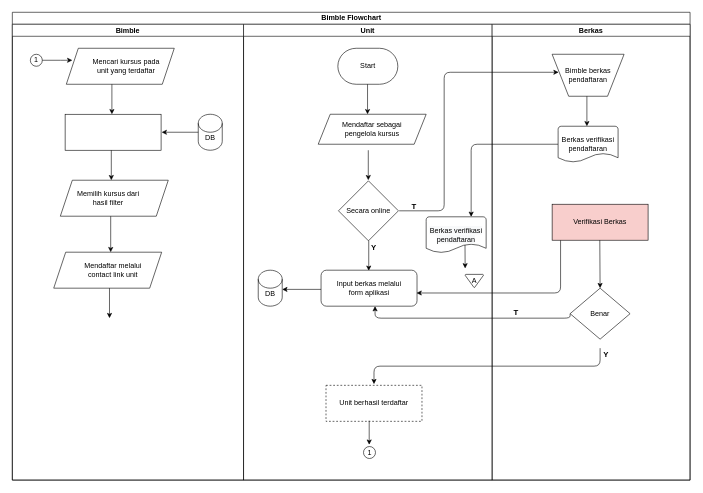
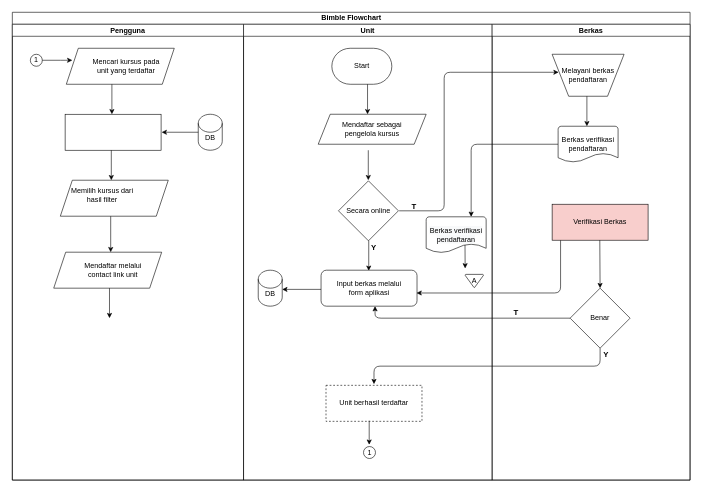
  <mxCell id="0" />
  <mxCell id="1" parent="0" />
  <mxCell id="2" value="Bimble Flowchart" style="swimlane;childLayout=stackLayout;resizeParent=1;resizeParentMax=0;startSize=20;strokeColor=#000000;fillColor=#ffffff;html=1;" vertex="1" parent="1"><mxGeometry x="20" y="20" width="1130" height="780" as="geometry" /></mxCell>
- <mxCell id="3" value="Bimble" style="swimlane;startSize=20;" vertex="1" parent="2"><mxGeometry y="20" width="385.5" height="760" as="geometry" /></mxCell>
+ <mxCell id="3" value="Pengguna" style="swimlane;startSize=20;" vertex="1" parent="2"><mxGeometry y="20" width="385.5" height="760" as="geometry" /></mxCell>
  <mxCell id="4" value="" style="shape=parallelogram;perimeter=parallelogramPerimeter;whiteSpace=wrap;html=1;fixedSize=1;startSize=40;strokeColor=#000000;fillColor=#ffffff;" vertex="1" parent="3"><mxGeometry x="90" y="40" width="180" height="60" as="geometry" /></mxCell>
  <mxCell id="5" value="" style="verticalLabelPosition=bottom;verticalAlign=top;html=1;shape=mxgraph.flowchart.on-page_reference;startSize=40;strokeColor=#000000;fillColor=#ffffff;" vertex="1" parent="3"><mxGeometry x="30" y="50" width="20" height="20" as="geometry" /></mxCell>
  <mxCell id="6" value="Mencari kursus pada unit yang terdaftar" style="text;html=1;strokeColor=none;fillColor=none;align=center;verticalAlign=middle;whiteSpace=wrap;rounded=0;startSize=40;" vertex="1" parent="3"><mxGeometry x="125" y="50" width="130" height="40" as="geometry" /></mxCell>
  <mxCell id="7" value="" style="rounded=0;whiteSpace=wrap;html=1;startSize=40;strokeColor=#000000;fillColor=#ffffff;" vertex="1" parent="3"><mxGeometry x="88" y="150" width="160" height="60" as="geometry" /></mxCell>
  <mxCell id="8" value="" style="endArrow=classic;html=1;startSize=40;entryX=0.463;entryY=0.033;entryDx=0;entryDy=0;entryPerimeter=0;" edge="1" parent="3"><mxGeometry width="50" height="50" relative="1" as="geometry"><mxPoint x="166" y="100" as="sourcePoint" /><mxPoint x="166.0" y="150.0" as="targetPoint" /></mxGeometry></mxCell>
  <mxCell id="9" value="" style="shape=cylinder3;whiteSpace=wrap;html=1;boundedLbl=1;backgroundOutline=1;size=15;startSize=40;strokeColor=#000000;fillColor=#ffffff;" vertex="1" parent="3"><mxGeometry x="310" y="150" width="40" height="60" as="geometry" /></mxCell>
  <mxCell id="10" value="DB" style="text;html=1;strokeColor=none;fillColor=none;align=center;verticalAlign=middle;whiteSpace=wrap;rounded=0;startSize=40;" vertex="1" parent="3"><mxGeometry x="310" y="180" width="40" height="20" as="geometry" /></mxCell>
  <mxCell id="11" value="" style="endArrow=classic;html=1;startSize=40;" edge="1" parent="3"><mxGeometry width="50" height="50" relative="1" as="geometry"><mxPoint x="310" y="180" as="sourcePoint" /><mxPoint x="249" y="180" as="targetPoint" /></mxGeometry></mxCell>
  <mxCell id="12" value="1" style="text;html=1;strokeColor=none;fillColor=none;align=center;verticalAlign=middle;whiteSpace=wrap;rounded=0;startSize=40;" vertex="1" parent="3"><mxGeometry x="20" y="50" width="40" height="20" as="geometry" /></mxCell>
  <mxCell id="13" value="" style="endArrow=classic;html=1;startSize=40;exitX=0.5;exitY=1;exitDx=0;exitDy=0;" edge="1" parent="3"><mxGeometry width="50" height="50" relative="1" as="geometry"><mxPoint x="165" y="210" as="sourcePoint" /><mxPoint x="165" y="260" as="targetPoint" /></mxGeometry></mxCell>
  <mxCell id="14" value="" style="endArrow=classic;html=1;startSize=40;exitX=0.5;exitY=1;exitDx=0;exitDy=0;" edge="1" parent="3"><mxGeometry width="50" height="50" relative="1" as="geometry"><mxPoint x="164" y="310" as="sourcePoint" /><mxPoint x="164" y="380" as="targetPoint" /></mxGeometry></mxCell>
  <mxCell id="15" value="" style="shape=parallelogram;perimeter=parallelogramPerimeter;whiteSpace=wrap;html=1;fixedSize=1;startSize=40;strokeColor=#000000;fillColor=#ffffff;" vertex="1" parent="3"><mxGeometry x="69" y="380" width="180" height="60" as="geometry" /></mxCell>
  <mxCell id="16" value="Mendaftar melalui contact link unit" style="text;html=1;strokeColor=none;fillColor=none;align=center;verticalAlign=middle;whiteSpace=wrap;rounded=0;startSize=40;" vertex="1" parent="3"><mxGeometry x="103" y="390" width="130" height="40" as="geometry" /></mxCell>
  <mxCell id="17" value="" style="endArrow=classic;html=1;startSize=40;entryX=0.6;entryY=0;entryDx=0;entryDy=0;entryPerimeter=0;" edge="1" parent="3"><mxGeometry width="50" height="50" relative="1" as="geometry"><mxPoint x="162" y="440" as="sourcePoint" /><mxPoint x="162" y="490" as="targetPoint" /></mxGeometry></mxCell>
  <mxCell id="18" value="" style="endArrow=classic;html=1;startSize=40;entryX=0.75;entryY=0;entryDx=0;entryDy=0;entryPerimeter=0;exitX=0;exitY=0.5;exitDx=0;exitDy=0;exitPerimeter=0;edgeStyle=orthogonalEdgeStyle;" edge="1" parent="2" source="43" target="36"><mxGeometry width="50" height="50" relative="1" as="geometry"><mxPoint x="880" y="230" as="sourcePoint" /><mxPoint x="880" y="280" as="targetPoint" /></mxGeometry></mxCell>
  <mxCell id="19" value="" style="endArrow=classic;html=1;startSize=40;exitX=0.063;exitY=1.033;exitDx=0;exitDy=0;exitPerimeter=0;edgeStyle=orthogonalEdgeStyle;entryX=0.97;entryY=0.667;entryDx=0;entryDy=0;entryPerimeter=0;" edge="1" parent="2"><mxGeometry width="50" height="50" relative="1" as="geometry"><mxPoint x="914.08" y="379.98" as="sourcePoint" /><mxPoint x="673.95" y="468.02" as="targetPoint" /><Array as="points"><mxPoint x="914" y="468" /></Array></mxGeometry></mxCell>
  <mxCell id="20" value="" style="endArrow=classic;html=1;startSize=40;exitX=0;exitY=0.5;exitDx=0;exitDy=0;exitPerimeter=0;entryX=0.75;entryY=1;entryDx=0;entryDy=0;edgeStyle=orthogonalEdgeStyle;" edge="1" parent="2" source="46"><mxGeometry width="50" height="50" relative="1" as="geometry"><mxPoint x="900" y="510" as="sourcePoint" /><mxPoint x="604.75" y="490" as="targetPoint" /><Array as="points"><mxPoint x="605" y="510" /></Array></mxGeometry></mxCell>
  <mxCell id="21" value="Unit" style="swimlane;startSize=20;" vertex="1" parent="2"><mxGeometry x="385.5" y="20" width="414.5" height="760" as="geometry" /></mxCell>
- <mxCell id="22" value="Start" style="strokeWidth=1;html=1;shape=mxgraph.flowchart.terminator;whiteSpace=wrap;startSize=40;fillColor=#ffffff;" vertex="1" parent="21"><mxGeometry x="157.25" y="40" width="100" height="60" as="geometry" /></mxCell>
+ <mxCell id="22" value="Start" style="strokeWidth=1;html=1;shape=mxgraph.flowchart.terminator;whiteSpace=wrap;startSize=40;fillColor=#ffffff;" vertex="1" parent="21"><mxGeometry x="147.25" y="40" width="100" height="60" as="geometry" /></mxCell>
  <mxCell id="23" value="Mendaftar sebagai &lt;br&gt;pengelola kursus" style="shape=parallelogram;perimeter=parallelogramPerimeter;whiteSpace=wrap;html=1;fixedSize=1;startSize=40;strokeColor=#000000;fillColor=#ffffff;" vertex="1" parent="21"><mxGeometry x="124.5" y="150" width="180" height="50" as="geometry" /></mxCell>
  <mxCell id="24" value="" style="endArrow=classic;html=1;startSize=40;entryX=0.463;entryY=0.033;entryDx=0;entryDy=0;entryPerimeter=0;" edge="1" parent="21"><mxGeometry width="50" height="50" relative="1" as="geometry"><mxPoint x="208" y="210" as="sourcePoint" /><mxPoint x="208" y="260" as="targetPoint" /></mxGeometry></mxCell>
  <mxCell id="25" value="" style="endArrow=classic;html=1;startSize=40;entryX=0.463;entryY=0.033;entryDx=0;entryDy=0;entryPerimeter=0;" edge="1" parent="21"><mxGeometry width="50" height="50" relative="1" as="geometry"><mxPoint x="206.75" y="100" as="sourcePoint" /><mxPoint x="206.75" y="150" as="targetPoint" /></mxGeometry></mxCell>
  <mxCell id="26" value="Secara online" style="strokeWidth=1;html=1;shape=mxgraph.flowchart.decision;whiteSpace=wrap;startSize=40;fillColor=#ffffff;" vertex="1" parent="21"><mxGeometry x="158.25" y="261" width="100" height="100" as="geometry" /></mxCell>
  <mxCell id="27" value="" style="endArrow=classic;html=1;startSize=40;entryX=0.463;entryY=0.033;entryDx=0;entryDy=0;entryPerimeter=0;" edge="1" parent="21"><mxGeometry width="50" height="50" relative="1" as="geometry"><mxPoint x="208.75" y="361" as="sourcePoint" /><mxPoint x="208.75" y="411" as="targetPoint" /></mxGeometry></mxCell>
  <mxCell id="28" value="Input berkas melalui &lt;br&gt;form aplikasi" style="whiteSpace=wrap;html=1;startSize=40;strokeColor=#000000;fillColor=#ffffff;rounded=1;" vertex="1" parent="21"><mxGeometry x="129.25" y="410" width="160" height="60" as="geometry" /></mxCell>
  <mxCell id="29" value="Unit berhasil terdaftar" style="rounded=0;whiteSpace=wrap;html=1;startSize=40;strokeColor=#000000;fillColor=#ffffff;dashed=1;" vertex="1" parent="21"><mxGeometry x="137.5" y="602" width="160" height="60" as="geometry" /></mxCell>
  <mxCell id="30" value="" style="verticalLabelPosition=bottom;verticalAlign=top;html=1;shape=mxgraph.flowchart.on-page_reference;startSize=40;strokeColor=#000000;strokeWidth=1;fillColor=#ffffff;" vertex="1" parent="21"><mxGeometry x="200" y="704" width="20" height="20" as="geometry" /></mxCell>
  <mxCell id="31" value="" style="endArrow=classic;html=1;startSize=40;" edge="1" parent="21"><mxGeometry width="50" height="50" relative="1" as="geometry"><mxPoint x="209.5" y="661" as="sourcePoint" /><mxPoint x="209.5" y="701" as="targetPoint" /><Array as="points" /></mxGeometry></mxCell>
  <mxCell id="32" value="1" style="text;html=1;strokeColor=none;fillColor=none;align=center;verticalAlign=middle;whiteSpace=wrap;rounded=0;startSize=40;" vertex="1" parent="21"><mxGeometry x="190" y="704" width="40" height="20" as="geometry" /></mxCell>
  <mxCell id="33" value="" style="shape=cylinder3;whiteSpace=wrap;html=1;boundedLbl=1;backgroundOutline=1;size=15;startSize=40;strokeColor=#000000;fillColor=#ffffff;" vertex="1" parent="21"><mxGeometry x="24.5" y="410" width="40" height="60" as="geometry" /></mxCell>
  <mxCell id="34" value="DB" style="text;html=1;strokeColor=none;fillColor=none;align=center;verticalAlign=middle;whiteSpace=wrap;rounded=0;startSize=40;" vertex="1" parent="21"><mxGeometry x="24.5" y="440" width="40" height="20" as="geometry" /></mxCell>
  <mxCell id="35" value="" style="endArrow=classic;html=1;startSize=40;entryX=1;entryY=0;entryDx=0;entryDy=0;exitX=0;exitY=0.5;exitDx=0;exitDy=0;" edge="1" parent="21"><mxGeometry width="50" height="50" relative="1" as="geometry"><mxPoint x="129.25" y="442" as="sourcePoint" /><mxPoint x="64.5" y="442" as="targetPoint" /></mxGeometry></mxCell>
  <mxCell id="36" value="&#10;&#10;&lt;span style=&quot;color: rgb(0, 0, 0); font-family: helvetica; font-size: 12px; font-style: normal; font-weight: 400; letter-spacing: normal; text-align: center; text-indent: 0px; text-transform: none; word-spacing: 0px; background-color: rgb(248, 249, 250); display: inline; float: none;&quot;&gt;Berkas verifikasi pendaftaran&lt;/span&gt;&#10;&#10;" style="strokeWidth=1;html=1;shape=mxgraph.flowchart.document2;whiteSpace=wrap;size=0.25;startSize=40;fillColor=#ffffff;" vertex="1" parent="21"><mxGeometry x="304.5" y="321" width="100" height="60" as="geometry" /></mxCell>
  <mxCell id="37" value="A" style="strokeWidth=1;html=1;shape=mxgraph.flowchart.merge_or_storage;whiteSpace=wrap;startSize=40;fillColor=#ffffff;" vertex="1" parent="21"><mxGeometry x="369.5" y="417" width="30.5" height="22" as="geometry" /></mxCell>
  <mxCell id="38" value="" style="endArrow=classic;html=1;startSize=40;" edge="1" parent="21"><mxGeometry width="50" height="50" relative="1" as="geometry"><mxPoint x="369.25" y="368" as="sourcePoint" /><mxPoint x="369.5" y="407" as="targetPoint" /></mxGeometry></mxCell>
  <mxCell id="39" value="&lt;font style=&quot;font-size: 13px&quot;&gt;&lt;b&gt;T&lt;/b&gt;&lt;/font&gt;" style="text;html=1;strokeColor=none;fillColor=none;align=center;verticalAlign=middle;whiteSpace=wrap;rounded=0;startSize=40;" vertex="1" parent="21"><mxGeometry x="264.5" y="294" width="40" height="20" as="geometry" /></mxCell>
  <mxCell id="40" value="&lt;span style=&quot;font-size: 13px&quot;&gt;&lt;b&gt;Y&lt;/b&gt;&lt;/span&gt;" style="text;html=1;strokeColor=none;fillColor=none;align=center;verticalAlign=middle;whiteSpace=wrap;rounded=0;startSize=40;" vertex="1" parent="21"><mxGeometry x="197.5" y="362" width="40" height="20" as="geometry" /></mxCell>
  <mxCell id="41" value="Berkas" style="swimlane;startSize=20;" vertex="1" parent="2"><mxGeometry x="800" y="20" width="330" height="760" as="geometry" /></mxCell>
- <mxCell id="42" value="Bimble berkas pendaftaran" style="verticalLabelPosition=middle;verticalAlign=middle;html=1;shape=trapezoid;perimeter=trapezoidPerimeter;whiteSpace=wrap;size=0.23;arcSize=10;flipV=1;labelPosition=center;align=center;startSize=40;strokeColor=#000000;strokeWidth=1;fillColor=#ffffff;" vertex="1" parent="41"><mxGeometry x="100" y="50" width="120" height="70" as="geometry" /></mxCell>
+ <mxCell id="42" value="Melayani berkas pendaftaran" style="verticalLabelPosition=middle;verticalAlign=middle;html=1;shape=trapezoid;perimeter=trapezoidPerimeter;whiteSpace=wrap;size=0.23;arcSize=10;flipV=1;labelPosition=center;align=center;startSize=40;strokeColor=#000000;strokeWidth=1;fillColor=#ffffff;" vertex="1" parent="41"><mxGeometry x="100" y="50" width="120" height="70" as="geometry" /></mxCell>
  <mxCell id="43" value="Berkas verifikasi pendaftaran" style="strokeWidth=1;html=1;shape=mxgraph.flowchart.document2;whiteSpace=wrap;size=0.25;startSize=40;fillColor=#ffffff;" vertex="1" parent="41"><mxGeometry x="110" y="170" width="100" height="60" as="geometry" /></mxCell>
  <mxCell id="44" value="Verifikasi Berkas" style="rounded=0;whiteSpace=wrap;html=1;startSize=40;strokeColor=#000000;fillColor=#f8cecc;" vertex="1" parent="41"><mxGeometry x="100" y="300" width="160" height="60" as="geometry" /></mxCell>
  <mxCell id="45" value="" style="endArrow=classic;html=1;startSize=40;entryX=0.5;entryY=0;entryDx=0;entryDy=0;entryPerimeter=0;" edge="1" parent="41" target="46"><mxGeometry width="50" height="50" relative="1" as="geometry"><mxPoint x="179.5" y="360" as="sourcePoint" /><mxPoint x="179.5" y="410" as="targetPoint" /></mxGeometry></mxCell>
- <mxCell id="46" value="Benar" style="strokeWidth=1;html=1;shape=mxgraph.flowchart.decision;whiteSpace=wrap;startSize=40;fillColor=#ffffff;" vertex="1" parent="41"><mxGeometry x="130" y="440" width="100" height="85" as="geometry" /></mxCell>
+ <mxCell id="46" value="Benar" style="strokeWidth=1;html=1;shape=mxgraph.flowchart.decision;whiteSpace=wrap;startSize=40;fillColor=#ffffff;" vertex="1" parent="41"><mxGeometry x="130" y="440" width="100" height="100" as="geometry" /></mxCell>
  <mxCell id="47" value="&lt;font style=&quot;font-size: 13px&quot;&gt;&lt;b&gt;T&lt;/b&gt;&lt;/font&gt;" style="text;html=1;strokeColor=none;fillColor=none;align=center;verticalAlign=middle;whiteSpace=wrap;rounded=0;startSize=40;" vertex="1" parent="41"><mxGeometry x="20" y="470" width="40" height="20" as="geometry" /></mxCell>
  <mxCell id="48" value="&lt;span style=&quot;font-size: 13px&quot;&gt;&lt;b&gt;Y&lt;/b&gt;&lt;/span&gt;" style="text;html=1;strokeColor=none;fillColor=none;align=center;verticalAlign=middle;whiteSpace=wrap;rounded=0;startSize=40;" vertex="1" parent="41"><mxGeometry x="170" y="540" width="40" height="20" as="geometry" /></mxCell>
  <mxCell id="49" value="" style="endArrow=classic;html=1;startSize=40;edgeStyle=orthogonalEdgeStyle;exitX=0.5;exitY=0.9;exitDx=0;exitDy=0;exitPerimeter=0;" edge="1" parent="2"><mxGeometry width="50" height="50" relative="1" as="geometry"><mxPoint x="980" y="560" as="sourcePoint" /><mxPoint x="603" y="620" as="targetPoint" /><Array as="points"><mxPoint x="980" y="590" /><mxPoint x="603" y="590" /></Array></mxGeometry></mxCell>
  <mxCell id="50" value="" style="endArrow=classic;html=1;startSize=40;exitX=1;exitY=0.5;exitDx=0;exitDy=0;exitPerimeter=0;" edge="1" parent="1" source="5"><mxGeometry width="50" height="50" relative="1" as="geometry"><mxPoint x="89" y="100" as="sourcePoint" /><mxPoint x="120" y="100" as="targetPoint" /><Array as="points"><mxPoint x="110" y="100" /></Array></mxGeometry></mxCell>
  <mxCell id="51" value="" style="shape=parallelogram;perimeter=parallelogramPerimeter;whiteSpace=wrap;html=1;fixedSize=1;startSize=40;strokeColor=#000000;fillColor=#ffffff;" vertex="1" parent="1"><mxGeometry x="100" y="300" width="180" height="60" as="geometry" /></mxCell>
- <mxCell id="52" value="Memilih kursus dari hasil filter" style="text;html=1;strokeColor=none;fillColor=none;align=center;verticalAlign=middle;whiteSpace=wrap;rounded=0;startSize=40;" vertex="1" parent="1"><mxGeometry x="115" y="310" width="130" height="40" as="geometry" /></mxCell>
+ <mxCell id="52" value="Memilih kursus dari hasil filter" style="text;html=1;strokeColor=none;fillColor=none;align=center;verticalAlign=middle;whiteSpace=wrap;rounded=0;startSize=40;" vertex="1" parent="1"><mxGeometry x="105" y="305" width="130" height="40" as="geometry" /></mxCell>
  <mxCell id="53" value="" style="endArrow=classic;html=1;startSize=40;entryX=0.463;entryY=0.033;entryDx=0;entryDy=0;entryPerimeter=0;" edge="1" parent="1"><mxGeometry width="50" height="50" relative="1" as="geometry"><mxPoint x="978" y="160" as="sourcePoint" /><mxPoint x="978" y="210" as="targetPoint" /></mxGeometry></mxCell>
  <mxCell id="54" value="" style="endArrow=classic;html=1;startSize=40;entryX=0.463;entryY=0.033;entryDx=0;entryDy=0;entryPerimeter=0;exitX=0;exitY=0.5;exitDx=0;exitDy=0;edgeStyle=orthogonalEdgeStyle;" edge="1" parent="1"><mxGeometry width="50" height="50" relative="1" as="geometry"><mxPoint x="665" y="351" as="sourcePoint" /><mxPoint x="930.8" y="120" as="targetPoint" /><Array as="points"><mxPoint x="740" y="351" /><mxPoint x="740" y="120" /></Array></mxGeometry></mxCell>
